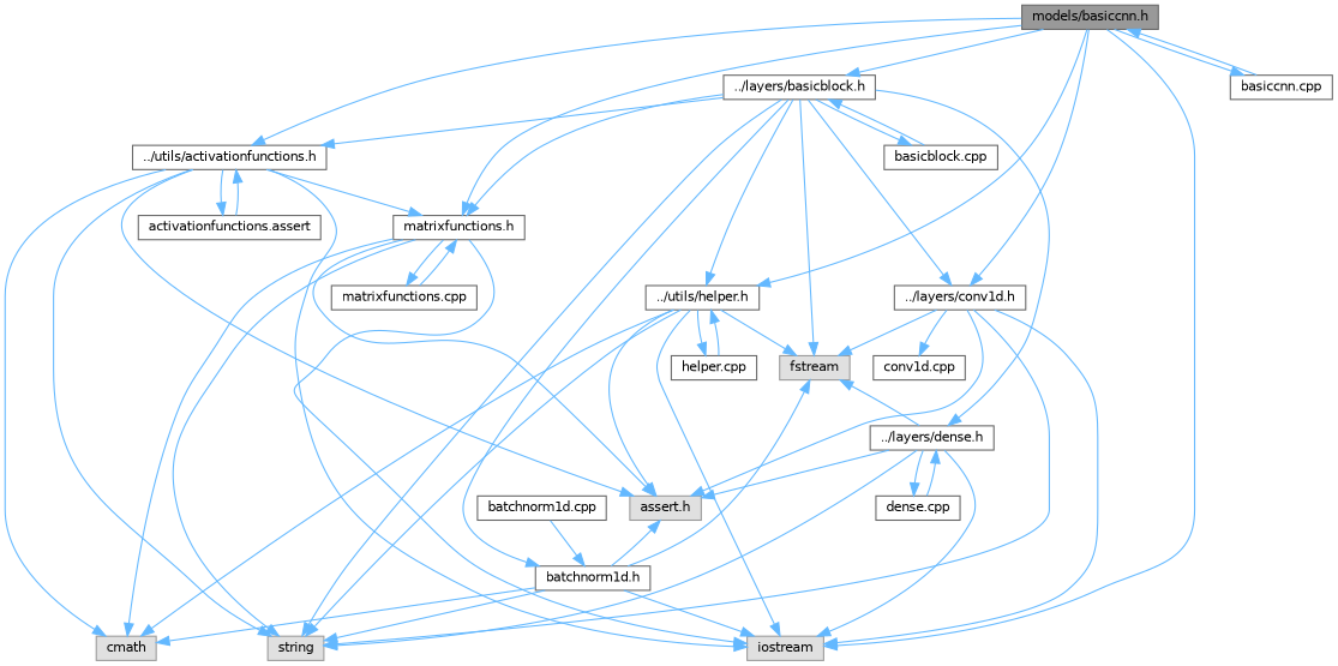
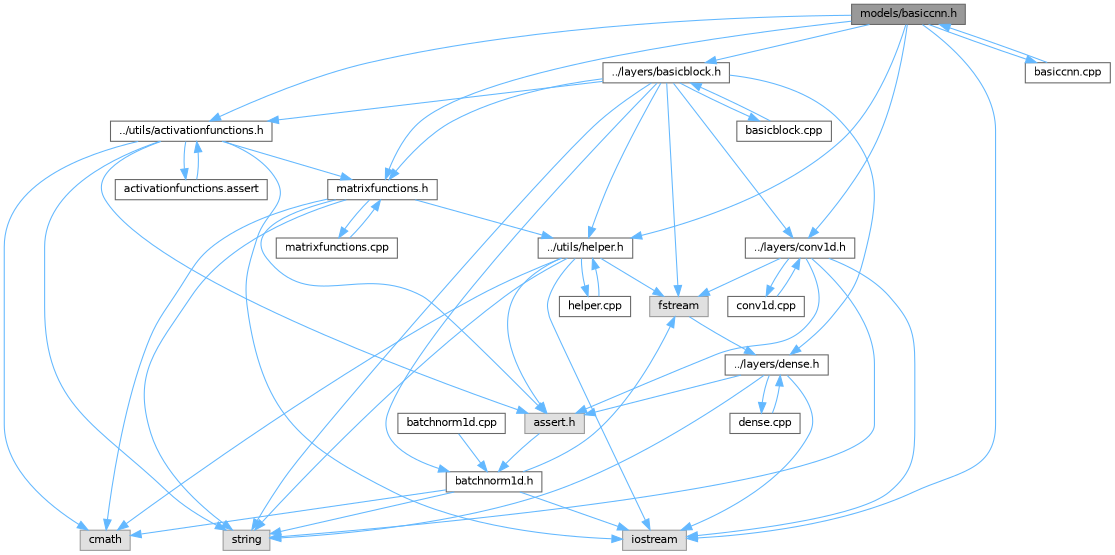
  digraph {
    node [color=grey40 fillcolor=white fontname=Helvetica fontsize=10 shape=box style=filled]
    edge [color=steelblue1 fontname=Helvetica fontsize=10 labelfontname=Helvetica labelfontsize=10 style=solid]
    n1 [color=gray40 fillcolor=grey60 fontcolor=black height=0.2 label="models/basiccnn.h" width=0.4]
    n2 [color=grey60 fillcolor="#E0E0E0" height=0.2 label=iostream width=0.4]
    n3 [height=0.2 label="../layers/conv1d.h" width=0.4]
    n4 [height=0.2 label="../utils/helper.h" width=0.4]
    n5 [height=0.2 label="../utils/activationfunctions.h" width=0.4]
    n6 [height=0.2 label="matrixfunctions.h" width=0.4]
    n7 [height=0.2 label="../layers/basicblock.h" width=0.4]
    n8 [height=0.2 label="basiccnn.cpp" width=0.4]
    n9 [color=grey60 fillcolor="#E0E0E0" height=0.2 label=fstream width=0.4]
    n10 [color=grey60 fillcolor="#E0E0E0" height=0.2 label="assert.h" width=0.4]
    n11 [color=grey60 fillcolor="#E0E0E0" height=0.2 label=string width=0.4]
    n12 [height=0.2 label="conv1d.cpp" width=0.4]
    n13 [height=0.2 label="../layers/dense.h" width=0.4]
    n14 [height=0.2 label="dense.cpp" width=0.4]
    n15 [color=grey60 fillcolor="#E0E0E0" height=0.2 label=cmath width=0.4]
    n16 [height=0.2 label="helper.cpp" width=0.4]
    n17 [height=0.2 label="activationfunctions.assert" width=0.4]
    n18 [height=0.2 label="matrixfunctions.cpp" width=0.4]
    n19 [height=0.2 label="batchnorm1d.h" width=0.4]
    n20 [height=0.2 label="basicblock.cpp" width=0.4]
    n21 [height=0.2 label="batchnorm1d.cpp" width=0.4]
    n1 -> n2
    n1 -> n3
    n1 -> n4
    n1 -> n5
    n1 -> n6
    n1 -> n7
    n1 -> n8
    n3 -> n2
    n3 -> n9
    n3 -> n10
    n3 -> n11
    n3 -> n12
    n4 -> n2
    n4 -> n9
    n4 -> n10
    n4 -> n11
    n4 -> n15
    n4 -> n16
    n5 -> n2
    n5 -> n6
    n5 -> n10
    n5 -> n11
    n5 -> n15
    n5 -> n17
-   n6 -> n2
+   n6 -> n4
    n6 -> n10
    n6 -> n11
    n6 -> n15
    n6 -> n18
    n7 -> n3
    n7 -> n4
    n7 -> n5
    n7 -> n6
    n7 -> n9
    n7 -> n11
    n7 -> n13
    n7 -> n19
    n7 -> n20
    n8 -> n1
+   n12 -> n3
    n13 -> n2
-   n13 -> n9
+   n9 -> n13
    n13 -> n10
    n13 -> n11
    n13 -> n14
    n14 -> n13
    n16 -> n4
    n17 -> n5
    n18 -> n6
    n19 -> n2
    n19 -> n9
-   n19 -> n10
+   n10 -> n19
    n19 -> n11
    n19 -> n15
    n20 -> n7
    n21 -> n19
  }
